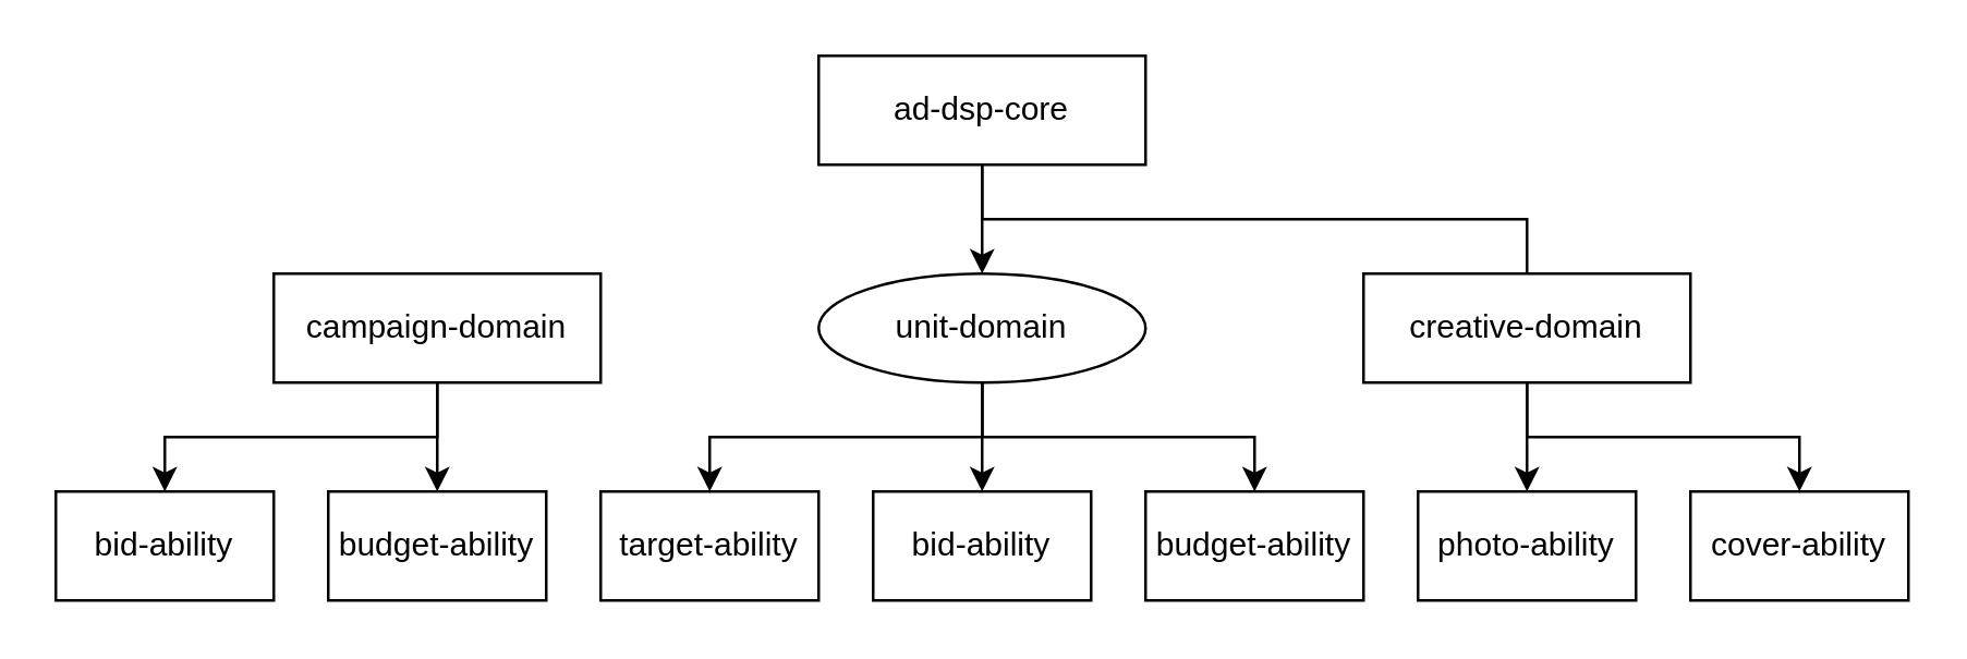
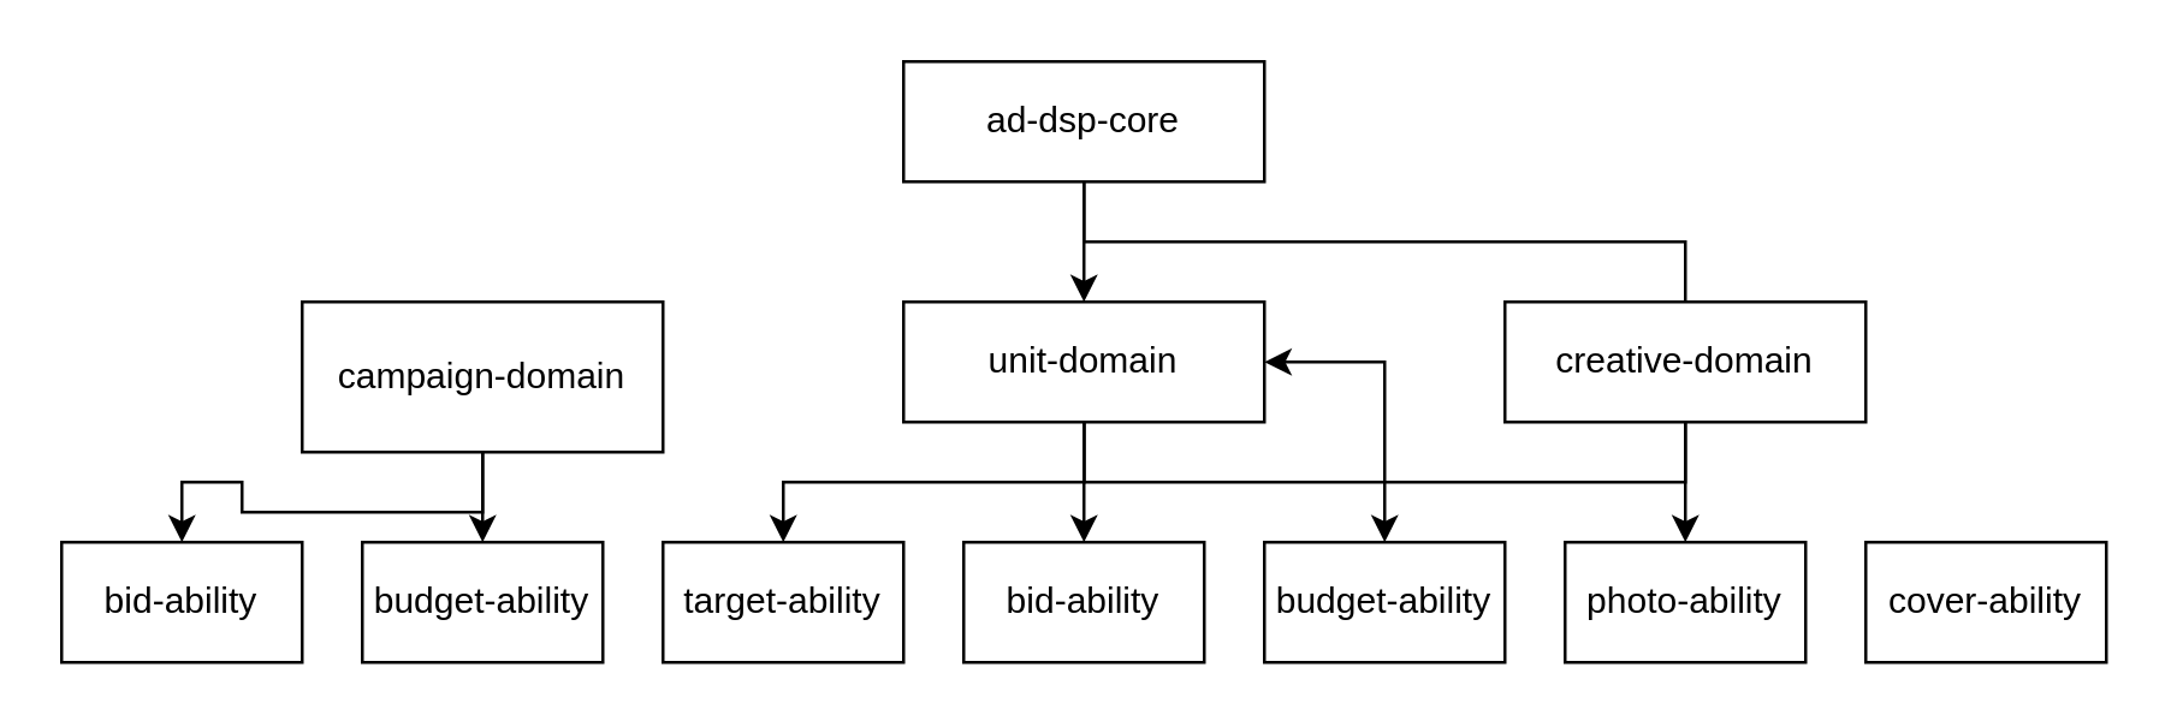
  <mxCell id="0" />
  <mxCell id="1" parent="0" />
  <mxCell id="2" style="edgeStyle=orthogonalEdgeStyle;rounded=0;orthogonalLoop=1;jettySize=auto;html=1;exitX=0.5;exitY=1;exitDx=0;exitDy=0;entryX=0.5;entryY=0;entryDx=0;entryDy=0;" edge="1" parent="1" source="4" target="11"><mxGeometry relative="1" as="geometry" /></mxCell>
  <mxCell id="3" style="edgeStyle=orthogonalEdgeStyle;rounded=0;orthogonalLoop=1;jettySize=auto;html=1;exitX=0.5;exitY=1;exitDx=0;exitDy=0;entryX=0.5;entryY=0;entryDx=0;entryDy=0;endArrow=none;" edge="1" parent="1" source="4" target="14"><mxGeometry relative="1" as="geometry" /></mxCell>
  <mxCell id="4" value="ad-dsp-core" style="rounded=0;whiteSpace=wrap;html=1;" vertex="1" parent="1"><mxGeometry x="300" y="20" width="120" height="40" as="geometry" /></mxCell>
  <mxCell id="5" style="edgeStyle=orthogonalEdgeStyle;rounded=0;orthogonalLoop=1;jettySize=auto;html=1;exitX=0.5;exitY=1;exitDx=0;exitDy=0;" edge="1" parent="1" source="7" target="18"><mxGeometry relative="1" as="geometry" /></mxCell>
  <mxCell id="6" style="edgeStyle=orthogonalEdgeStyle;rounded=0;orthogonalLoop=1;jettySize=auto;html=1;exitX=0.5;exitY=1;exitDx=0;exitDy=0;entryX=0.5;entryY=0;entryDx=0;entryDy=0;" edge="1" parent="1" source="7" target="21"><mxGeometry relative="1" as="geometry" /></mxCell>
- <mxCell id="7" value="campaign-domain" style="rounded=0;whiteSpace=wrap;html=1;" vertex="1" parent="1"><mxGeometry x="100" y="100" width="120" height="40" as="geometry" /></mxCell>
+ <mxCell id="7" value="campaign-domain" style="rounded=0;whiteSpace=wrap;html=1;" vertex="1" parent="1"><mxGeometry x="100" y="100" width="120" height="50" as="geometry" /></mxCell>
  <mxCell id="8" style="edgeStyle=orthogonalEdgeStyle;rounded=0;orthogonalLoop=1;jettySize=auto;html=1;exitX=0.5;exitY=1;exitDx=0;exitDy=0;entryX=0.5;entryY=0;entryDx=0;entryDy=0;" edge="1" parent="1" source="11" target="15"><mxGeometry relative="1" as="geometry" /></mxCell>
  <mxCell id="9" style="edgeStyle=orthogonalEdgeStyle;rounded=0;orthogonalLoop=1;jettySize=auto;html=1;exitX=0.5;exitY=1;exitDx=0;exitDy=0;entryX=0.5;entryY=0;entryDx=0;entryDy=0;" edge="1" parent="1" source="11" target="16"><mxGeometry relative="1" as="geometry" /></mxCell>
  <mxCell id="10" style="edgeStyle=orthogonalEdgeStyle;rounded=0;orthogonalLoop=1;jettySize=auto;html=1;exitX=0.5;exitY=1;exitDx=0;exitDy=0;entryX=0.5;entryY=0;entryDx=0;entryDy=0;" edge="1" parent="1" source="11" target="17"><mxGeometry relative="1" as="geometry" /></mxCell>
- <mxCell id="11" value="unit-domain" style="ellipse;whiteSpace=wrap;html=1;" vertex="1" parent="1"><mxGeometry x="300" y="100" width="120" height="40" as="geometry" /></mxCell>
+ <mxCell id="11" value="unit-domain" style="rounded=0;whiteSpace=wrap;html=1;" vertex="1" parent="1"><mxGeometry x="300" y="100" width="120" height="40" as="geometry" /></mxCell>
  <mxCell id="12" style="edgeStyle=orthogonalEdgeStyle;rounded=0;orthogonalLoop=1;jettySize=auto;html=1;exitX=0.5;exitY=1;exitDx=0;exitDy=0;entryX=0.5;entryY=0;entryDx=0;entryDy=0;" edge="1" parent="1" source="14" target="19"><mxGeometry relative="1" as="geometry" /></mxCell>
- <mxCell id="13" style="edgeStyle=orthogonalEdgeStyle;rounded=0;orthogonalLoop=1;jettySize=auto;html=1;exitX=0.5;exitY=1;exitDx=0;exitDy=0;entryX=0.5;entryY=0;entryDx=0;entryDy=0;" edge="1" parent="1" source="14" target="20"><mxGeometry relative="1" as="geometry" /></mxCell>
+ <mxCell id="13" style="edgeStyle=orthogonalEdgeStyle;rounded=0;orthogonalLoop=1;jettySize=auto;html=1;exitX=0.5;exitY=1;exitDx=0;exitDy=0;" edge="1" parent="1" source="14" target="11"><mxGeometry relative="1" as="geometry" /></mxCell>
  <mxCell id="14" value="creative-domain" style="rounded=0;whiteSpace=wrap;html=1;" vertex="1" parent="1"><mxGeometry x="500" y="100" width="120" height="40" as="geometry" /></mxCell>
  <mxCell id="15" value="target-ability" style="rounded=0;whiteSpace=wrap;html=1;" vertex="1" parent="1"><mxGeometry x="220" y="180" width="80" height="40" as="geometry" /></mxCell>
  <mxCell id="16" value="bid-ability" style="rounded=0;whiteSpace=wrap;html=1;" vertex="1" parent="1"><mxGeometry x="320" y="180" width="80" height="40" as="geometry" /></mxCell>
  <mxCell id="17" value="budget-ability" style="rounded=0;whiteSpace=wrap;html=1;" vertex="1" parent="1"><mxGeometry x="420" y="180" width="80" height="40" as="geometry" /></mxCell>
  <mxCell id="18" value="budget-ability" style="rounded=0;whiteSpace=wrap;html=1;" vertex="1" parent="1"><mxGeometry x="120" y="180" width="80" height="40" as="geometry" /></mxCell>
  <mxCell id="19" value="photo-ability" style="rounded=0;whiteSpace=wrap;html=1;" vertex="1" parent="1"><mxGeometry x="520" y="180" width="80" height="40" as="geometry" /></mxCell>
  <mxCell id="20" value="cover-ability" style="rounded=0;whiteSpace=wrap;html=1;" vertex="1" parent="1"><mxGeometry x="620" y="180" width="80" height="40" as="geometry" /></mxCell>
  <mxCell id="21" value="bid-ability" style="rounded=0;whiteSpace=wrap;html=1;" vertex="1" parent="1"><mxGeometry x="20" y="180" width="80" height="40" as="geometry" /></mxCell>
